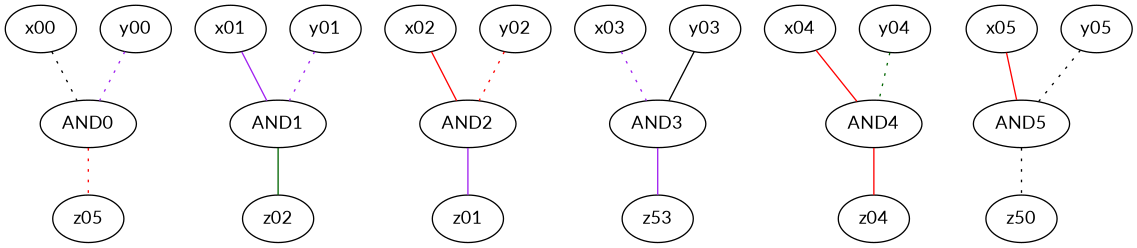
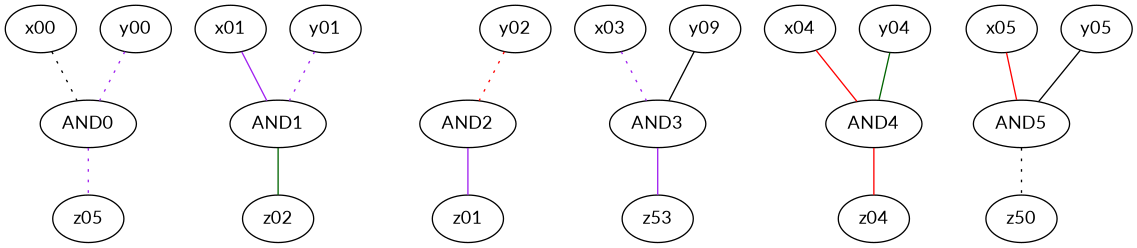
  graph {
    fontname=Lato
    node [fontname=Lato]
    edge [color=purple fontname=Lato style=solid]
    x00
    AND0
    z05
    y00
    x01
    AND1
    z02
    y01
-   x02
    AND2
    z01
    y02
    x03
    AND3
    n15 [label=z53]
-   y03
+   y03 [label=y09]
    x04
    AND4
    z04
    y04
    x05
    AND5
    n23 [label=z50]
    y05
    x00 -- AND0 [color=black style=dotted]
-   AND0 -- z05 [color=red style=dotted]
+   AND0 -- z05 [style=dotted]
    y00 -- AND0 [style=dotted]
    x01 -- AND1
    AND1 -- z02 [color=darkgreen]
    y01 -- AND1 [style=dotted]
-   x02 -- AND2 [color=red]
    AND2 -- z01
    y02 -- AND2 [color=red style=dotted]
    x03 -- AND3 [style=dotted]
    AND3 -- n15
    y03 -- AND3 [color=black]
    x04 -- AND4 [color=red]
    AND4 -- z04 [color=red]
-   y04 -- AND4 [color=darkgreen style=dotted]
+   y04 -- AND4 [color=darkgreen]
    x05 -- AND5 [color=red]
    AND5 -- n23 [color=black style=dotted]
-   y05 -- AND5 [color=black style=dotted]
+   y05 -- AND5 [color=black]
  }
